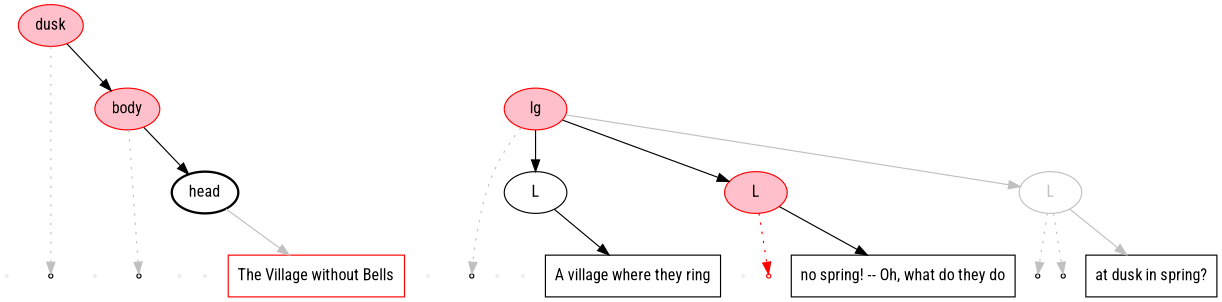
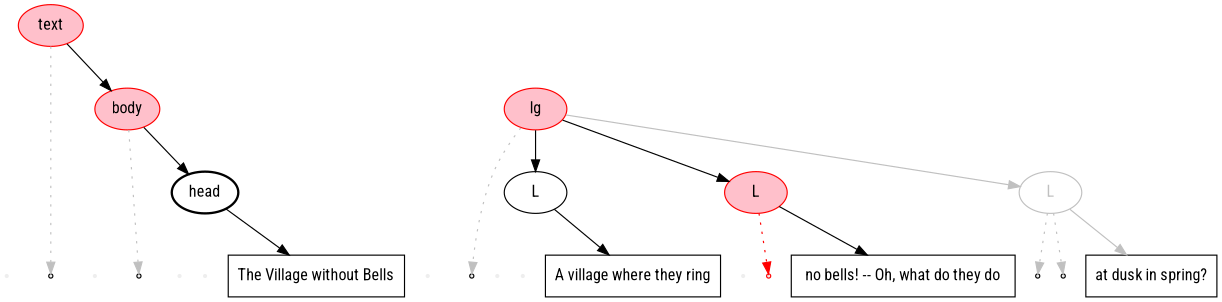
  digraph {
    fontname="Roboto Condensed"
    node [color=black fillcolor="#EEEEEE" fontname="Roboto Condensed" ordering=out shape=point style=filled]
    edge [color=red fontname="Roboto Condensed"]
    n1 [color=transparent label="t\n(" style=invisible]
    n2 [color=transparent label="b\n("]
    n3 [color=transparent label="h\n("]
    n4 [color=transparent label="h\n)"]
    n5 [color=transparent label="lg\n("]
    n6 [color=transparent label="l\n("]
    n7 [color=transparent label="l\n)"]
    n8 [color=transparent label="l\n("]
    n9 [color=red label="l\n)"]
    n10 [label="l\n("]
    n11 [label="l\n)"]
    n12 [label="lg\n)"]
    n13 [label="b\n)"]
    n14 [label="t\nend"]
-   n15 [color=red label="The Village without Bells" shape=box style=solid]
+   n15 [label="The Village without Bells" shape=box style=solid]
    n16 [label="A village where they ring" shape=box style=solid]
-   n17 [label="no spring! -- Oh, what do they do" shape=box style=solid]
+   n17 [label="no bells! -- Oh, what do they do" shape=box style=solid]
    n18 [label="at dusk in spring?" shape=box style=solid]
-   text [color=red fillcolor=pink fontcolor=black shape=oval label=dusk]
+   text [color=red fillcolor=pink fontcolor=black shape=oval]
    body [color=red fillcolor=pink fontcolor=black shape=oval]
    head [fontcolor=black shape=oval style=bold fillcolor=""]
    lg [color=red fillcolor=pink fontcolor=black shape=oval]
    n23 [fontcolor=black label=L shape=oval fillcolor="" style=""]
    n24 [color=red fillcolor=pink fontcolor=black label=L shape=oval]
    n25 [color=gray fontcolor=gray label=L shape=oval fillcolor="" style=""]
    subgraph sub_1 {
      rank=same
      n1
      n2
      n3
      n4
      n5
      n6
      n7
      n8
      n9
      n10
      n11
      n12
      n13
      n14
      n15
      n16
      n17
      n18
    }
    text -> n1 [arrowhead=none style=invisible]
    text -> n14 [color=gray style=dotted]
    text -> body [color=black]
    body -> n2 [arrowhead=none style=invisible]
    body -> n13 [color=gray style=dotted]
    body -> head [color=black]
    head -> n3 [arrowhead=none style=invisible]
    head -> n4 [arrowhead=none style=invisible]
-   head -> n15 [color=gray]
+   head -> n15 [color=black]
    lg -> n5 [arrowhead=none style=invisible]
    lg -> n12 [color=gray style=dotted]
    lg -> n23 [color=black]
    lg -> n24 [color=black]
    lg -> n25 [color=gray]
    n23 -> n6 [arrowhead=none style=invisible]
    n23 -> n7 [arrowhead=none style=invisible]
    n23 -> n16 [color=black]
    n24 -> n8 [arrowhead=none style=invisible]
    n24 -> n9 [style=dotted]
    n24 -> n17 [color=black]
    n25 -> n10 [color=gray style=dotted]
    n25 -> n11 [color=gray style=dotted]
    n25 -> n18 [color=gray]
  }
